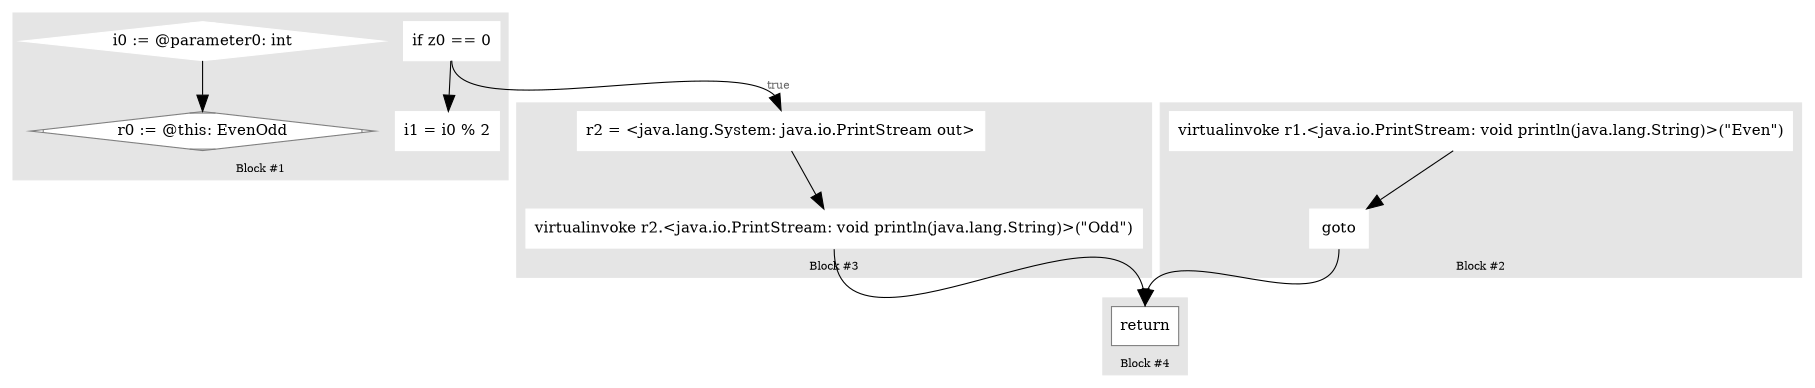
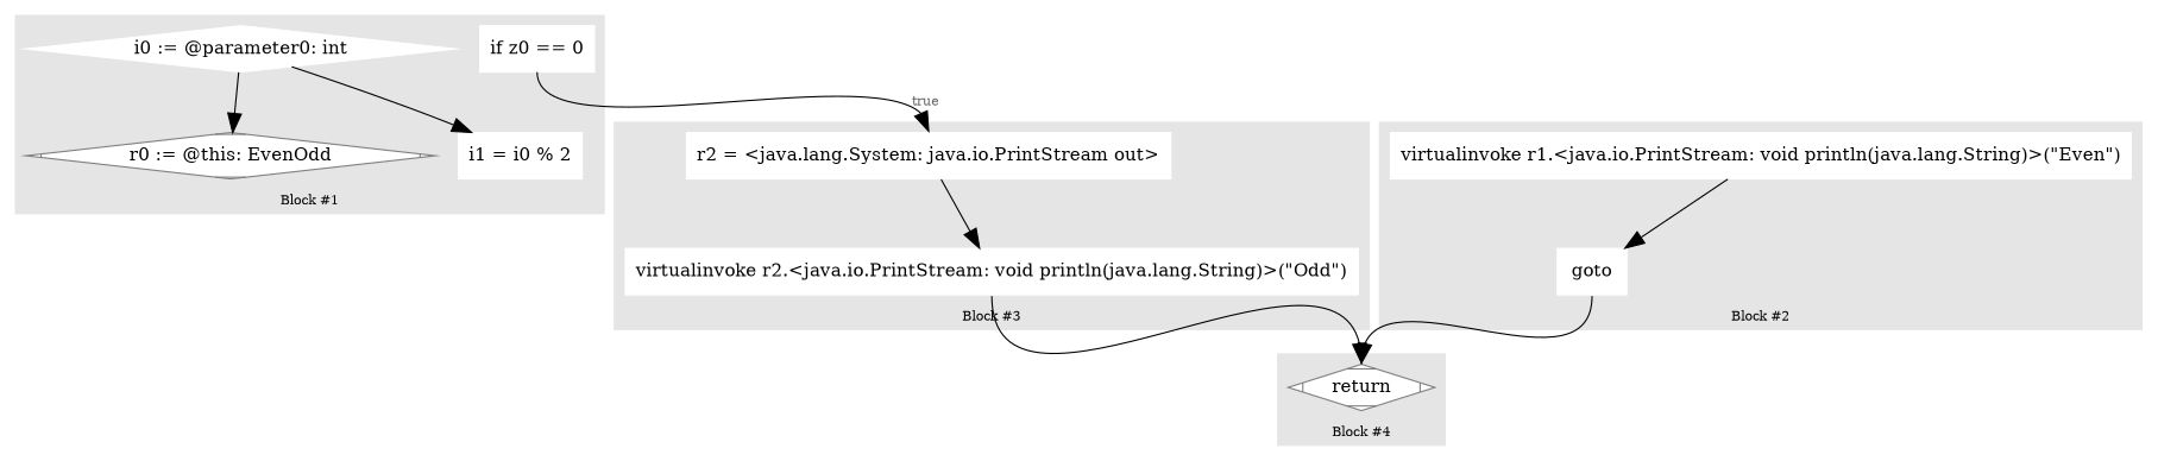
  digraph {
    color=gray90
    compound=true
    fontsize=10
    labelloc=b
    style=filled
    node [color=white shape=box style=filled]
    edge [arrowsize=1.5 fontcolor=grey40 fontsize=10]
    n1 [color=grey50 fillcolor=white label="r0 := @this: EvenOdd" shape=Mdiamond]
    n2 [label="i0 := @parameter0: int" shape=Mdiamond]
    n3 [label="i1 = i0 % 2"]
    n4 [label="if z0 == 0"]
    n5 [label="virtualinvoke r1.&lt;java.io.PrintStream: void println(java.lang.String)&gt;(&quot;Even&quot;)"]
    n6 [label=goto]
    n7 [label="r2 = &lt;java.lang.System: java.io.PrintStream out&gt;"]
    n8 [label="virtualinvoke r2.&lt;java.io.PrintStream: void println(java.lang.String)&gt;(&quot;Odd&quot;)"]
-   n9 [color=grey50 fillcolor=white label=return]
+   n9 [color=grey50 fillcolor=white label=return shape=Mdiamond]
    subgraph cluster_1 {
      label="Block #1"
      n1
      n2
      n3
      n4
    }
    subgraph cluster_2 {
      label="Block #2"
      n5
      n6
    }
    subgraph cluster_3 {
      label="Block #3"
      n7
      n8
    }
    subgraph cluster_4 {
      label="Block #4"
      n9
    }
    n2 -> n1
-   n4 -> n3
+   n2 -> n3
    n4 -> n7 [headport=n label=true tailport=s]
    n5 -> n6
    n6 -> n9 [headport=n tailport=s]
    n7 -> n8
    n8 -> n9 [headport=n tailport=s]
  }
